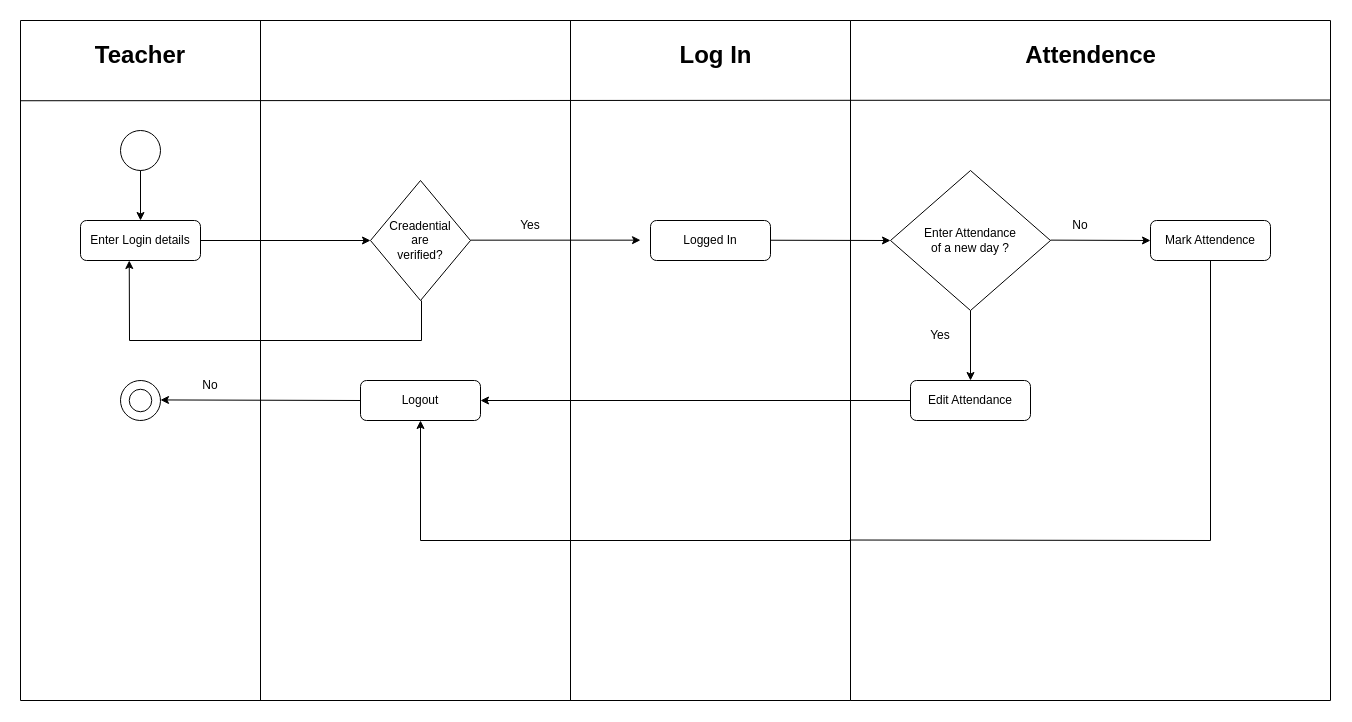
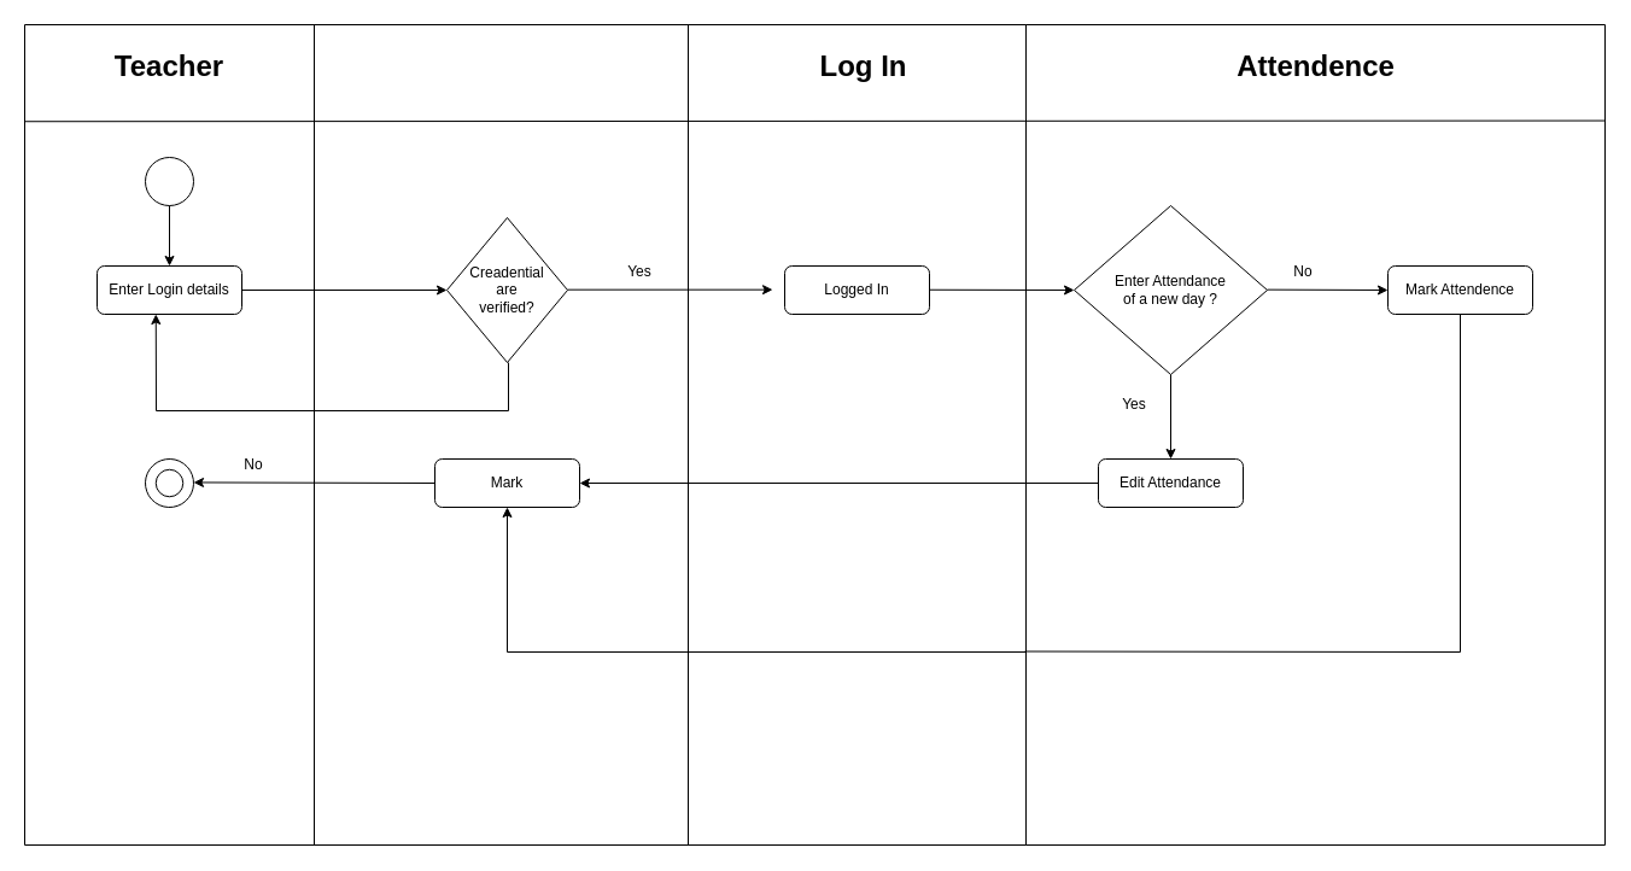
  <mxCell id="0" />
  <mxCell id="1" parent="0" />
  <mxCell id="2" value="" style="swimlane;startSize=0;" parent="1" vertex="1"><mxGeometry x="570" y="20" width="280" height="680" as="geometry" /></mxCell>
  <mxCell id="3" value="&lt;font style=&quot;font-size: 24px;&quot;&gt;&lt;b&gt;Log In&lt;/b&gt;&lt;/font&gt;" style="text;strokeColor=none;align=center;fillColor=none;html=1;verticalAlign=middle;whiteSpace=wrap;rounded=0;" parent="2" vertex="1"><mxGeometry x="107.5" y="20" width="75" height="30" as="geometry" /></mxCell>
  <mxCell id="4" value="" style="rounded=1;whiteSpace=wrap;html=1;" vertex="1" parent="2"><mxGeometry x="80" y="200" width="120" height="40" as="geometry" /></mxCell>
  <mxCell id="5" value="Logged In" style="text;strokeColor=none;align=center;fillColor=none;html=1;verticalAlign=middle;whiteSpace=wrap;rounded=0;" vertex="1" parent="2"><mxGeometry x="110" y="205" width="60" height="30" as="geometry" /></mxCell>
  <mxCell id="6" value="" style="endArrow=none;html=1;rounded=0;exitX=0;exitY=0.118;exitDx=0;exitDy=0;exitPerimeter=0;entryX=1;entryY=0.117;entryDx=0;entryDy=0;entryPerimeter=0;" parent="1" source="11" target="28" edge="1"><mxGeometry width="50" height="50" relative="1" as="geometry"><mxPoint x="380" y="150" as="sourcePoint" /><mxPoint x="1340" y="96" as="targetPoint" /></mxGeometry></mxCell>
  <mxCell id="7" value="" style="swimlane;startSize=0;" parent="1" vertex="1"><mxGeometry x="260" y="20" width="310" height="680" as="geometry" /></mxCell>
  <mxCell id="8" value="" style="rhombus;whiteSpace=wrap;html=1;rounded=0;" vertex="1" parent="7"><mxGeometry x="110" y="160" width="100" height="120" as="geometry" /></mxCell>
  <mxCell id="9" value="Creadential&lt;div&gt;are verified?&lt;/div&gt;" style="text;strokeColor=none;align=center;fillColor=none;html=1;verticalAlign=middle;whiteSpace=wrap;rounded=0;" vertex="1" parent="7"><mxGeometry x="130" y="205" width="60" height="30" as="geometry" /></mxCell>
  <mxCell id="10" value="" style="endArrow=classic;html=1;rounded=1;entryX=0;entryY=0.5;entryDx=0;entryDy=0;" edge="1" parent="7"><mxGeometry width="50" height="50" relative="1" as="geometry"><mxPoint x="210" y="219.67" as="sourcePoint" /><mxPoint x="380" y="219.67" as="targetPoint" /></mxGeometry></mxCell>
  <mxCell id="11" value="" style="swimlane;startSize=0;" parent="7" vertex="1"><mxGeometry x="-240" width="550" height="680" as="geometry" /></mxCell>
  <mxCell id="12" value="&lt;font style=&quot;font-size: 24px;&quot;&gt;&lt;b&gt;Teacher&lt;/b&gt;&lt;/font&gt;" style="text;strokeColor=none;align=center;fillColor=none;html=1;verticalAlign=middle;whiteSpace=wrap;rounded=0;" parent="11" vertex="1"><mxGeometry x="90" y="20" width="60" height="30" as="geometry" /></mxCell>
  <mxCell id="13" value="" style="ellipse;whiteSpace=wrap;html=1;aspect=fixed;" parent="11" vertex="1"><mxGeometry x="100" y="110" width="40" height="40" as="geometry" /></mxCell>
  <mxCell id="14" value="" style="rounded=1;whiteSpace=wrap;html=1;" parent="11" vertex="1"><mxGeometry x="60" y="200" width="120" height="40" as="geometry" /></mxCell>
  <mxCell id="15" value="Enter Login details" style="text;strokeColor=none;align=center;fillColor=none;html=1;verticalAlign=middle;whiteSpace=wrap;rounded=0;" parent="11" vertex="1"><mxGeometry x="60" y="205" width="120" height="30" as="geometry" /></mxCell>
  <mxCell id="16" value="" style="endArrow=classic;html=1;rounded=0;exitX=0.5;exitY=1;exitDx=0;exitDy=0;entryX=0.5;entryY=0;entryDx=0;entryDy=0;" parent="11" source="13" target="14" edge="1"><mxGeometry width="50" height="50" relative="1" as="geometry"><mxPoint x="130" y="380" as="sourcePoint" /><mxPoint x="120" y="190" as="targetPoint" /></mxGeometry></mxCell>
  <mxCell id="17" value="" style="rounded=1;whiteSpace=wrap;html=1;" vertex="1" parent="11"><mxGeometry x="340" y="360" width="120" height="40" as="geometry" /></mxCell>
- <mxCell id="18" value="Logout" style="text;strokeColor=none;align=center;fillColor=none;html=1;verticalAlign=middle;whiteSpace=wrap;rounded=0;" vertex="1" parent="11"><mxGeometry x="350" y="365" width="100" height="30" as="geometry" /></mxCell>
+ <mxCell id="18" value="Mark" style="text;strokeColor=none;align=center;fillColor=none;html=1;verticalAlign=middle;whiteSpace=wrap;rounded=0;" vertex="1" parent="11"><mxGeometry x="350" y="365" width="100" height="30" as="geometry" /></mxCell>
  <mxCell id="19" value="" style="ellipse;whiteSpace=wrap;html=1;aspect=fixed;" vertex="1" parent="11"><mxGeometry x="108.75" y="368.75" width="22.5" height="22.5" as="geometry" /></mxCell>
  <mxCell id="20" value="" style="verticalLabelPosition=bottom;verticalAlign=top;html=1;shape=mxgraph.basic.arc;startAngle=0.101;endAngle=0.1;rounded=1;" vertex="1" parent="11"><mxGeometry x="100" y="360" width="40" height="40" as="geometry" /></mxCell>
  <mxCell id="21" value="" style="endArrow=classic;html=1;rounded=1;entryX=1;entryY=0.5;entryDx=0;entryDy=0;exitX=0;exitY=0.5;exitDx=0;exitDy=0;" edge="1" parent="11" source="17"><mxGeometry width="50" height="50" relative="1" as="geometry"><mxPoint x="570" y="379.44" as="sourcePoint" /><mxPoint x="140" y="379.44" as="targetPoint" /></mxGeometry></mxCell>
  <mxCell id="22" value="" style="endArrow=classic;html=1;rounded=0;entryX=0.5;entryY=1;entryDx=0;entryDy=0;" edge="1" parent="11"><mxGeometry width="50" height="50" relative="1" as="geometry"><mxPoint x="240" y="320" as="sourcePoint" /><mxPoint x="108.75" y="240" as="targetPoint" /><Array as="points"><mxPoint x="109" y="320" /></Array></mxGeometry></mxCell>
  <mxCell id="23" value="" style="endArrow=none;html=1;rounded=0;exitX=0.5;exitY=1;exitDx=0;exitDy=0;" edge="1" parent="11"><mxGeometry width="50" height="50" relative="1" as="geometry"><mxPoint x="401" y="280" as="sourcePoint" /><mxPoint x="240" y="320" as="targetPoint" /><Array as="points"><mxPoint x="401" y="320" /></Array></mxGeometry></mxCell>
  <mxCell id="24" value="Yes" style="text;strokeColor=none;align=center;fillColor=none;html=1;verticalAlign=middle;whiteSpace=wrap;rounded=0;" vertex="1" parent="11"><mxGeometry x="480" y="190" width="60" height="30" as="geometry" /></mxCell>
  <mxCell id="25" value="No" style="text;strokeColor=none;align=center;fillColor=none;html=1;verticalAlign=middle;whiteSpace=wrap;rounded=0;" vertex="1" parent="11"><mxGeometry x="160" y="350" width="60" height="30" as="geometry" /></mxCell>
  <mxCell id="26" value="" style="endArrow=classic;html=1;rounded=1;entryX=0;entryY=0.5;entryDx=0;entryDy=0;" edge="1" parent="7" source="15" target="8"><mxGeometry width="50" height="50" relative="1" as="geometry"><mxPoint x="90" y="200" as="sourcePoint" /><mxPoint x="140" y="150" as="targetPoint" /></mxGeometry></mxCell>
  <mxCell id="27" value="" style="endArrow=classic;html=1;rounded=1;entryX=1;entryY=0.5;entryDx=0;entryDy=0;exitX=0;exitY=0.5;exitDx=0;exitDy=0;" edge="1" parent="1" source="36"><mxGeometry width="50" height="50" relative="1" as="geometry"><mxPoint x="590" y="430" as="sourcePoint" /><mxPoint x="480" y="400" as="targetPoint" /></mxGeometry></mxCell>
  <mxCell id="28" value="" style="swimlane;startSize=0;" parent="1" vertex="1"><mxGeometry x="850" y="20" width="480" height="680" as="geometry" /></mxCell>
  <mxCell id="29" value="&lt;font style=&quot;font-size: 24px;&quot;&gt;&lt;b&gt;Attendence&lt;/b&gt;&lt;/font&gt;" style="text;strokeColor=none;align=center;fillColor=none;html=1;verticalAlign=middle;whiteSpace=wrap;rounded=0;" parent="28" vertex="1"><mxGeometry x="202.5" y="20" width="75" height="30" as="geometry" /></mxCell>
  <mxCell id="30" value="" style="endArrow=classic;html=1;rounded=1;" edge="1" parent="28"><mxGeometry width="50" height="50" relative="1" as="geometry"><mxPoint x="-80" y="219.74" as="sourcePoint" /><mxPoint x="40" y="220" as="targetPoint" /></mxGeometry></mxCell>
  <mxCell id="31" value="" style="rhombus;whiteSpace=wrap;html=1;rounded=0;" vertex="1" parent="28"><mxGeometry x="40" y="150" width="160" height="140" as="geometry" /></mxCell>
  <mxCell id="32" value="Enter Attendance&lt;div&gt;of a new day ?&lt;/div&gt;" style="text;strokeColor=none;align=center;fillColor=none;html=1;verticalAlign=middle;whiteSpace=wrap;rounded=0;" vertex="1" parent="28"><mxGeometry x="55" y="205" width="130" height="30" as="geometry" /></mxCell>
  <mxCell id="33" value="" style="rounded=1;whiteSpace=wrap;html=1;" vertex="1" parent="28"><mxGeometry x="300" y="200" width="120" height="40" as="geometry" /></mxCell>
  <mxCell id="34" value="Mark Attendence" style="text;strokeColor=none;align=center;fillColor=none;html=1;verticalAlign=middle;whiteSpace=wrap;rounded=0;" vertex="1" parent="28"><mxGeometry x="310" y="205" width="100" height="30" as="geometry" /></mxCell>
  <mxCell id="35" value="" style="endArrow=classic;html=1;rounded=1;entryX=0;entryY=0.5;entryDx=0;entryDy=0;" edge="1" parent="28" target="33"><mxGeometry width="50" height="50" relative="1" as="geometry"><mxPoint x="200" y="219.63" as="sourcePoint" /><mxPoint x="290" y="220" as="targetPoint" /></mxGeometry></mxCell>
  <mxCell id="36" value="" style="rounded=1;whiteSpace=wrap;html=1;" vertex="1" parent="28"><mxGeometry x="60" y="360" width="120" height="40" as="geometry" /></mxCell>
  <mxCell id="37" value="Edit Attendance" style="text;strokeColor=none;align=center;fillColor=none;html=1;verticalAlign=middle;whiteSpace=wrap;rounded=0;" vertex="1" parent="28"><mxGeometry x="70" y="365" width="100" height="30" as="geometry" /></mxCell>
  <mxCell id="38" value="" style="endArrow=classic;html=1;rounded=1;exitX=0.5;exitY=1;exitDx=0;exitDy=0;" edge="1" parent="28" source="31"><mxGeometry width="50" height="50" relative="1" as="geometry"><mxPoint x="240" y="403.33" as="sourcePoint" /><mxPoint x="120.0" y="359.997" as="targetPoint" /><Array as="points" /></mxGeometry></mxCell>
  <mxCell id="39" value="" style="endArrow=none;html=1;rounded=0;exitX=0.5;exitY=1;exitDx=0;exitDy=0;entryX=-0.002;entryY=0.764;entryDx=0;entryDy=0;entryPerimeter=0;" edge="1" parent="28" source="33" target="28"><mxGeometry width="50" height="50" relative="1" as="geometry"><mxPoint x="230" y="330" as="sourcePoint" /><mxPoint x="280" y="280" as="targetPoint" /><Array as="points"><mxPoint x="360" y="520" /></Array></mxGeometry></mxCell>
  <mxCell id="40" value="Yes" style="text;strokeColor=none;align=center;fillColor=none;html=1;verticalAlign=middle;whiteSpace=wrap;rounded=0;" vertex="1" parent="28"><mxGeometry x="60" y="300" width="60" height="30" as="geometry" /></mxCell>
  <mxCell id="41" value="No" style="text;strokeColor=none;align=center;fillColor=none;html=1;verticalAlign=middle;whiteSpace=wrap;rounded=0;" vertex="1" parent="28"><mxGeometry x="200" y="190" width="60" height="30" as="geometry" /></mxCell>
  <mxCell id="42" value="" style="endArrow=classic;html=1;rounded=0;entryX=0.5;entryY=1;entryDx=0;entryDy=0;" edge="1" parent="1" target="17"><mxGeometry width="50" height="50" relative="1" as="geometry"><mxPoint x="850" y="540" as="sourcePoint" /><mxPoint x="520" y="470" as="targetPoint" /><Array as="points"><mxPoint x="420" y="540" /></Array></mxGeometry></mxCell>
